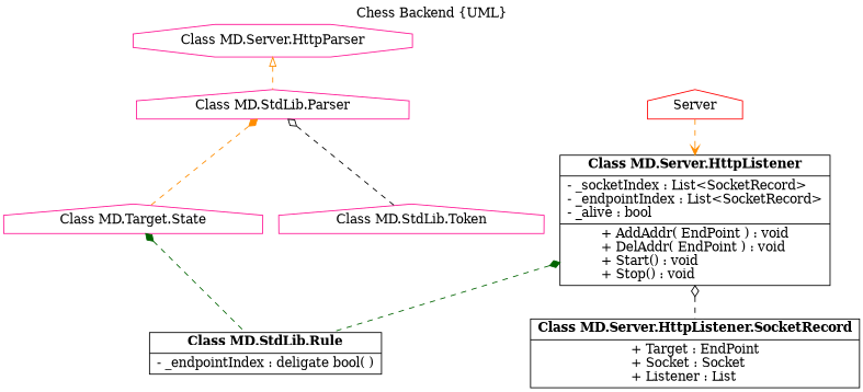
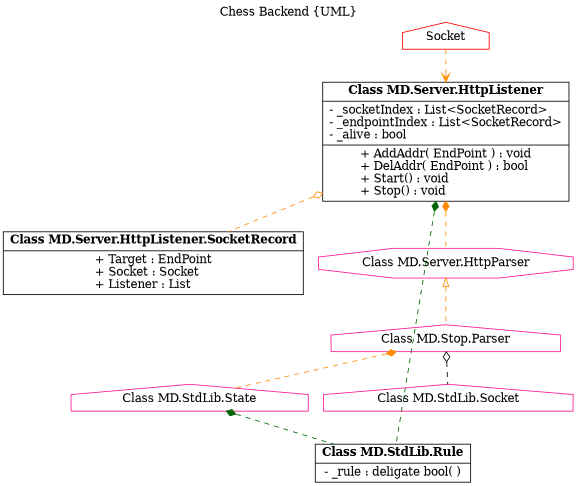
  digraph {
    label="Chess Backend {UML}"
    labelloc=t
    splines=false
    node [shape=house color=deeppink]
    edge [arrowhead=vee arrowtail=diamond color=darkorange dir=back style=dashed]
-   n1 [label=<{<b>Class MD.Server.HttpListener</b> | - _socketIndex : List&lt;SocketRecord&gt;<br align="left"/>- _endpointIndex : List&lt;SocketRecord&gt;<br align="left"/>- _alive : bool <br align="left"/>|+ AddAddr( EndPoint ) : void<br align="left"/>+ DelAddr( EndPoint ) : void<br align="left"/>+ Start() : void<br align="left"/>+ Stop() : void<br align="left"/> }> shape=record color=""]
+   n1 [label=<{<b>Class MD.Server.HttpListener</b> | - _socketIndex : List&lt;SocketRecord&gt;<br align="left"/>- _endpointIndex : List&lt;SocketRecord&gt;<br align="left"/>- _alive : bool <br align="left"/>|+ AddAddr( EndPoint ) : void<br align="left"/>+ DelAddr( EndPoint ) : bool<br align="left"/>+ Start() : void<br align="left"/>+ Stop() : void<br align="left"/> }> shape=record color=""]
    n2 [label=<{<b>Class MD.Server.HttpListener.SocketRecord</b> | + Target : EndPoint<br align="left"/>+ Socket : Socket<br align="left"/>+ Listener : List<br align="left"/>}> shape=record color=""]
    "Class MD.Server.HttpParser" [shape=octagon]
-   n4 [label=<{<b>Class MD.StdLib.Rule</b> | - _endpointIndex : deligate bool( )}> shape=record color=""]
-   "Class MD.StdLib.Parser"
-   Server [color=red]
-   "Class MD.StdLib.State" [label="Class MD.Target.State"]
-   "Class MD.StdLib.Token"
-   n1 -> n2 [arrowtail=odiamond color=black xdir=back]
+   n4 [label=<{<b>Class MD.StdLib.Rule</b> | - _rule : deligate bool( )}> shape=record color=""]
+   "Class MD.StdLib.Parser" [label="Class MD.Stop.Parser"]
+   Server [color=red label=Socket]
+   "Class MD.StdLib.State"
+   "Class MD.StdLib.Token" [label="Class MD.StdLib.Socket"]
+   n1 -> n2 [arrowtail=odiamond xdir=back]
+   n1 -> "Class MD.Server.HttpParser"
    n1 -> n4 [color=darkgreen]
    "Class MD.Server.HttpParser" -> "Class MD.StdLib.Parser" [arrowtail=empty]
    "Class MD.StdLib.Parser" -> "Class MD.StdLib.State"
    "Class MD.StdLib.Parser" -> "Class MD.StdLib.Token" [arrowtail=odiamond color=black xdir=back]
    Server -> n1 [arrowtail="" dir=""]
    "Class MD.StdLib.State" -> n4 [color=darkgreen]
  }
